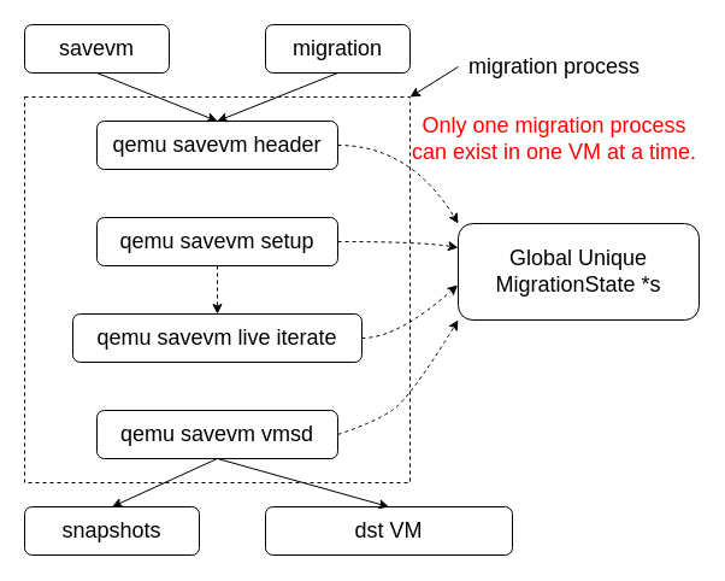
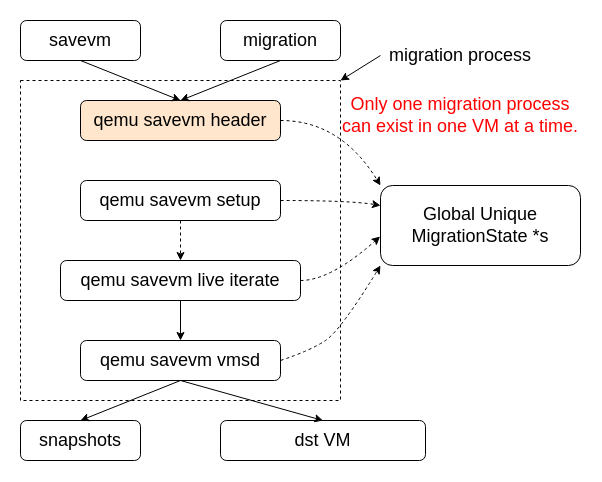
  <mxCell id="0" />
  <mxCell id="1" parent="0" />
  <mxCell id="2" value="" style="rounded=0;whiteSpace=wrap;html=1;fontSize=18;fontColor=#FF0000;dashed=1;fillColor=none;" parent="1" vertex="1"><mxGeometry x="20" y="80" width="320" height="320" as="geometry" /></mxCell>
  <mxCell id="3" value="&lt;font style=&quot;font-size: 18px;&quot;&gt;savevm&lt;/font&gt;" style="rounded=1;whiteSpace=wrap;html=1;" parent="1" vertex="1"><mxGeometry x="20" y="20" width="120" height="40" as="geometry" /></mxCell>
  <mxCell id="4" value="migration" style="rounded=1;whiteSpace=wrap;html=1;fontSize=18;" parent="1" vertex="1"><mxGeometry x="220" y="20" width="120" height="40" as="geometry" /></mxCell>
- <mxCell id="5" value="qemu savevm header" style="rounded=1;whiteSpace=wrap;html=1;fontSize=18;" parent="1" vertex="1"><mxGeometry x="80" y="100" width="200" height="40" as="geometry" /></mxCell>
+ <mxCell id="5" value="qemu savevm header" style="rounded=1;whiteSpace=wrap;html=1;fontSize=18;fillColor=#ffe6cc;" parent="1" vertex="1"><mxGeometry x="80" y="100" width="200" height="40" as="geometry" /></mxCell>
  <mxCell id="6" value="Global Unique MigrationState *s" style="rounded=1;whiteSpace=wrap;html=1;fontSize=18;" parent="1" vertex="1"><mxGeometry x="380" y="185" width="200" height="80" as="geometry" /></mxCell>
  <mxCell id="7" style="edgeStyle=orthogonalEdgeStyle;rounded=0;orthogonalLoop=1;jettySize=auto;html=1;exitX=0.5;exitY=1;exitDx=0;exitDy=0;entryX=0.5;entryY=0;entryDx=0;entryDy=0;fontSize=18;dashed=1;" parent="1" source="8" target="10" edge="1"><mxGeometry relative="1" as="geometry" /></mxCell>
  <mxCell id="8" value="qemu savevm setup" style="rounded=1;whiteSpace=wrap;html=1;fontSize=18;" parent="1" vertex="1"><mxGeometry x="80" y="180" width="200" height="40" as="geometry" /></mxCell>
+ <mxCell id="9" style="edgeStyle=orthogonalEdgeStyle;rounded=0;orthogonalLoop=1;jettySize=auto;html=1;exitX=0.5;exitY=1;exitDx=0;exitDy=0;entryX=0.5;entryY=0;entryDx=0;entryDy=0;fontSize=18;" parent="1" source="10" target="11" edge="1"><mxGeometry relative="1" as="geometry" /></mxCell>
  <mxCell id="10" value="qemu savevm live iterate" style="rounded=1;whiteSpace=wrap;html=1;fontSize=18;" parent="1" vertex="1"><mxGeometry x="60" y="260" width="240" height="40" as="geometry" /></mxCell>
  <mxCell id="11" value="qemu savevm vmsd" style="rounded=1;whiteSpace=wrap;html=1;fontSize=18;" parent="1" vertex="1"><mxGeometry x="80" y="340" width="200" height="40" as="geometry" /></mxCell>
  <mxCell id="12" value="" style="endArrow=classic;html=1;rounded=0;fontSize=18;entryX=0.5;entryY=0;entryDx=0;entryDy=0;" parent="1" target="5" edge="1"><mxGeometry width="50" height="50" relative="1" as="geometry"><mxPoint x="80" y="60" as="sourcePoint" /><mxPoint x="130" y="10" as="targetPoint" /></mxGeometry></mxCell>
  <mxCell id="13" value="" style="endArrow=classic;html=1;rounded=0;fontSize=18;entryX=0.5;entryY=0;entryDx=0;entryDy=0;" parent="1" target="5" edge="1"><mxGeometry width="50" height="50" relative="1" as="geometry"><mxPoint x="280" y="60" as="sourcePoint" /><mxPoint x="290" y="70" as="targetPoint" /></mxGeometry></mxCell>
- <mxCell id="14" value="snapshots" style="rounded=1;whiteSpace=wrap;html=1;fontSize=18;" parent="1" vertex="1"><mxGeometry x="20" y="420" width="145" height="40" as="geometry" /></mxCell>
+ <mxCell id="14" value="snapshots" style="rounded=1;whiteSpace=wrap;html=1;fontSize=18;" parent="1" vertex="1"><mxGeometry x="20" y="420" width="120" height="40" as="geometry" /></mxCell>
  <mxCell id="15" value="dst VM" style="rounded=1;whiteSpace=wrap;html=1;fontSize=18;" parent="1" vertex="1"><mxGeometry x="220" y="420" width="205" height="40" as="geometry" /></mxCell>
  <mxCell id="16" value="" style="endArrow=classic;html=1;rounded=0;fontSize=18;entryX=0.5;entryY=0;entryDx=0;entryDy=0;" parent="1" target="14" edge="1"><mxGeometry width="50" height="50" relative="1" as="geometry"><mxPoint x="180" y="380" as="sourcePoint" /><mxPoint x="230" y="330" as="targetPoint" /></mxGeometry></mxCell>
  <mxCell id="17" value="" style="endArrow=classic;html=1;rounded=0;fontSize=18;entryX=0.5;entryY=0;entryDx=0;entryDy=0;" parent="1" target="15" edge="1"><mxGeometry width="50" height="50" relative="1" as="geometry"><mxPoint x="180" y="380" as="sourcePoint" /><mxPoint x="230" y="330" as="targetPoint" /></mxGeometry></mxCell>
  <mxCell id="18" value="" style="curved=1;endArrow=classic;html=1;rounded=0;fontSize=18;entryX=0;entryY=0.25;entryDx=0;entryDy=0;dashed=1;" parent="1" target="6" edge="1"><mxGeometry width="50" height="50" relative="1" as="geometry"><mxPoint x="280" y="200" as="sourcePoint" /><mxPoint x="330" y="150" as="targetPoint" /><Array as="points"><mxPoint x="350" y="200" /></Array></mxGeometry></mxCell>
  <mxCell id="19" value="" style="curved=1;endArrow=classic;html=1;rounded=0;fontSize=18;entryX=-0.002;entryY=0.638;entryDx=0;entryDy=0;entryPerimeter=0;dashed=1;" parent="1" target="6" edge="1"><mxGeometry width="50" height="50" relative="1" as="geometry"><mxPoint x="300" y="280" as="sourcePoint" /><mxPoint x="350" y="230" as="targetPoint" /><Array as="points"><mxPoint x="330" y="280" /></Array></mxGeometry></mxCell>
  <mxCell id="20" value="" style="curved=1;endArrow=classic;html=1;rounded=0;fontSize=18;entryX=0;entryY=1;entryDx=0;entryDy=0;dashed=1;" parent="1" target="6" edge="1"><mxGeometry width="50" height="50" relative="1" as="geometry"><mxPoint x="280" y="360" as="sourcePoint" /><mxPoint x="330" y="310" as="targetPoint" /><Array as="points"><mxPoint x="310" y="350" /><mxPoint x="340" y="330" /></Array></mxGeometry></mxCell>
  <mxCell id="21" value="" style="curved=1;endArrow=classic;html=1;rounded=0;fontSize=18;entryX=0;entryY=0;entryDx=0;entryDy=0;dashed=1;" parent="1" target="6" edge="1"><mxGeometry width="50" height="50" relative="1" as="geometry"><mxPoint x="280" y="120" as="sourcePoint" /><mxPoint x="330" y="70" as="targetPoint" /><Array as="points"><mxPoint x="340" y="120" /></Array></mxGeometry></mxCell>
  <mxCell id="22" value="&lt;font color=&quot;#ff0000&quot;&gt;Only one migration process can exist in one VM at a time.&lt;/font&gt;" style="text;html=1;strokeColor=none;fillColor=none;align=center;verticalAlign=middle;whiteSpace=wrap;rounded=0;fontSize=18;" parent="1" vertex="1"><mxGeometry x="340" y="100" width="240" height="30" as="geometry" /></mxCell>
  <mxCell id="23" value="&lt;font color=&quot;#000000&quot;&gt;migration process&lt;/font&gt;" style="text;html=1;strokeColor=none;fillColor=none;align=center;verticalAlign=middle;whiteSpace=wrap;rounded=0;dashed=1;fontSize=18;fontColor=#FF0000;" parent="1" vertex="1"><mxGeometry x="380" y="40" width="160" height="30" as="geometry" /></mxCell>
  <mxCell id="24" value="" style="endArrow=classic;html=1;rounded=0;fontSize=18;fontColor=#000000;entryX=1;entryY=0;entryDx=0;entryDy=0;exitX=0;exitY=0.5;exitDx=0;exitDy=0;" parent="1" source="23" target="2" edge="1"><mxGeometry width="50" height="50" relative="1" as="geometry"><mxPoint x="380" y="70" as="sourcePoint" /><mxPoint x="430" y="20" as="targetPoint" /></mxGeometry></mxCell>
